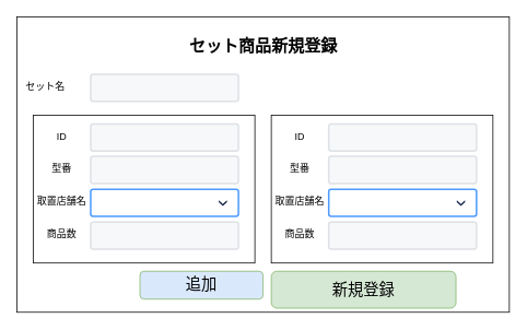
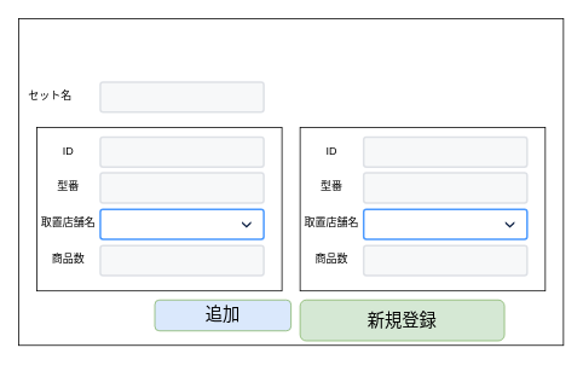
  <mxCell id="0" />
  <mxCell id="1" parent="0" />
  <mxCell id="2" value="" style="rounded=0;whiteSpace=wrap;html=1;" parent="1" vertex="1"><mxGeometry x="20" y="20" width="600" height="360" as="geometry" /></mxCell>
  <mxCell id="3" value="" style="rounded=0;whiteSpace=wrap;html=1;fillColor=none;" parent="1" vertex="1"><mxGeometry x="40" y="140" width="270" height="180" as="geometry" /></mxCell>
- <mxCell id="4" value="セット商品新規登録" style="text;html=1;strokeColor=none;fillColor=none;align=center;verticalAlign=middle;whiteSpace=wrap;rounded=0;fontColor=default;fontStyle=1;fontSize=20;" parent="1" vertex="1"><mxGeometry x="207.5" y="30" width="225" height="50" as="geometry" /></mxCell>
  <mxCell id="5" value="ID" style="text;html=1;strokeColor=none;fillColor=none;align=center;verticalAlign=middle;whiteSpace=wrap;rounded=0;" parent="1" vertex="1"><mxGeometry x="50" y="150.5" width="50" height="30" as="geometry" /></mxCell>
  <mxCell id="6" value="" style="rounded=1;arcSize=9;fillColor=#F7F8F9;align=left;spacingLeft=5;strokeColor=#DEE1E6;html=1;strokeWidth=2;fontSize=12" parent="1" vertex="1"><mxGeometry x="110" y="150.5" width="180" height="33" as="geometry" /></mxCell>
  <mxCell id="7" value="型番" style="text;html=1;strokeColor=none;fillColor=none;align=center;verticalAlign=middle;whiteSpace=wrap;rounded=0;" parent="1" vertex="1"><mxGeometry x="50" y="190" width="50" height="30" as="geometry" /></mxCell>
  <mxCell id="8" value="" style="rounded=1;arcSize=9;fillColor=#F7F8F9;align=left;spacingLeft=5;strokeColor=#DEE1E6;html=1;strokeWidth=2;fontSize=12" parent="1" vertex="1"><mxGeometry x="110" y="190" width="180" height="33" as="geometry" /></mxCell>
  <mxCell id="9" value="取置店舗名" style="text;html=1;strokeColor=none;fillColor=none;align=center;verticalAlign=middle;whiteSpace=wrap;rounded=0;" parent="1" vertex="1"><mxGeometry x="40" y="230" width="70" height="30" as="geometry" /></mxCell>
  <mxCell id="10" value="商品数" style="text;html=1;strokeColor=none;fillColor=none;align=center;verticalAlign=middle;whiteSpace=wrap;rounded=0;" parent="1" vertex="1"><mxGeometry x="45" y="270" width="60" height="30" as="geometry" /></mxCell>
  <mxCell id="11" value="" style="rounded=1;arcSize=9;fillColor=#ffffff;strokeColor=#4C9AFF;html=1;strokeWidth=2;spacingLeft=30;fontColor=#000000;align=left" parent="1" vertex="1"><mxGeometry x="110" y="230" width="180" height="33" as="geometry" /></mxCell>
  <mxCell id="12" value="" style="shape=step;whiteSpace=wrap;html=1;rounded=0;strokeColor=none;strokeWidth=2;fillColor=#0A1E43;gradientColor=none;fontFamily=Verdana;fontSize=14;fontColor=#000000;align=left;direction=south;size=0.65;" parent="11" vertex="1"><mxGeometry x="1" y="0.5" width="10" height="7" relative="1" as="geometry"><mxPoint x="-24" y="-3" as="offset" /></mxGeometry></mxCell>
  <mxCell id="13" value="" style="rounded=1;arcSize=9;fillColor=#F7F8F9;align=left;spacingLeft=5;strokeColor=#DEE1E6;html=1;strokeWidth=2;fontSize=12" parent="1" vertex="1"><mxGeometry x="110" y="270" width="180" height="33" as="geometry" /></mxCell>
  <mxCell id="14" value="&lt;span style=&quot;font-size: 19px&quot;&gt;新規登録&lt;/span&gt;" style="rounded=1;whiteSpace=wrap;html=1;align=center;labelBackgroundColor=none;fillColor=#d5e8d4;strokeColor=#82b366;" parent="1" vertex="1"><mxGeometry x="330" y="330" width="225" height="45" as="geometry" /></mxCell>
  <mxCell id="15" value="" style="rounded=0;whiteSpace=wrap;html=1;fillColor=none;" parent="1" vertex="1"><mxGeometry x="330" y="140" width="270" height="180" as="geometry" /></mxCell>
  <mxCell id="16" value="ID" style="text;html=1;strokeColor=none;fillColor=none;align=center;verticalAlign=middle;whiteSpace=wrap;rounded=0;" parent="1" vertex="1"><mxGeometry x="340" y="150.5" width="50" height="30" as="geometry" /></mxCell>
  <mxCell id="17" value="" style="rounded=1;arcSize=9;fillColor=#F7F8F9;align=left;spacingLeft=5;strokeColor=#DEE1E6;html=1;strokeWidth=2;fontSize=12" parent="1" vertex="1"><mxGeometry x="400" y="150.5" width="180" height="33" as="geometry" /></mxCell>
  <mxCell id="18" value="型番" style="text;html=1;strokeColor=none;fillColor=none;align=center;verticalAlign=middle;whiteSpace=wrap;rounded=0;" parent="1" vertex="1"><mxGeometry x="340" y="190" width="50" height="30" as="geometry" /></mxCell>
  <mxCell id="19" value="" style="rounded=1;arcSize=9;fillColor=#F7F8F9;align=left;spacingLeft=5;strokeColor=#DEE1E6;html=1;strokeWidth=2;fontSize=12" parent="1" vertex="1"><mxGeometry x="400" y="190" width="180" height="33" as="geometry" /></mxCell>
  <mxCell id="20" value="取置店舗名" style="text;html=1;strokeColor=none;fillColor=none;align=center;verticalAlign=middle;whiteSpace=wrap;rounded=0;" parent="1" vertex="1"><mxGeometry x="330" y="230" width="70" height="30" as="geometry" /></mxCell>
  <mxCell id="21" value="商品数" style="text;html=1;strokeColor=none;fillColor=none;align=center;verticalAlign=middle;whiteSpace=wrap;rounded=0;" parent="1" vertex="1"><mxGeometry x="335" y="270" width="60" height="30" as="geometry" /></mxCell>
  <mxCell id="22" value="" style="rounded=1;arcSize=9;fillColor=#ffffff;strokeColor=#4C9AFF;html=1;strokeWidth=2;spacingLeft=30;fontColor=#000000;align=left" parent="1" vertex="1"><mxGeometry x="400" y="230" width="180" height="33" as="geometry" /></mxCell>
  <mxCell id="23" value="" style="shape=step;whiteSpace=wrap;html=1;rounded=0;strokeColor=none;strokeWidth=2;fillColor=#0A1E43;gradientColor=none;fontFamily=Verdana;fontSize=14;fontColor=#000000;align=left;direction=south;size=0.65;" parent="22" vertex="1"><mxGeometry x="1" y="0.5" width="10" height="7" relative="1" as="geometry"><mxPoint x="-24" y="-3" as="offset" /></mxGeometry></mxCell>
  <mxCell id="24" value="" style="rounded=1;arcSize=9;fillColor=#F7F8F9;align=left;spacingLeft=5;strokeColor=#DEE1E6;html=1;strokeWidth=2;fontSize=12" parent="1" vertex="1"><mxGeometry x="400" y="270" width="180" height="33" as="geometry" /></mxCell>
  <mxCell id="25" value="&lt;span style=&quot;font-size: 19px&quot;&gt;追加&lt;/span&gt;" style="rounded=1;whiteSpace=wrap;html=1;align=center;labelBackgroundColor=none;fillColor=#dae8fc;strokeColor=#82b366;" parent="1" vertex="1"><mxGeometry x="170" y="330" width="150" height="34" as="geometry" /></mxCell>
  <mxCell id="26" value="セット名" style="text;html=1;strokeColor=none;fillColor=none;align=center;verticalAlign=middle;whiteSpace=wrap;rounded=0;" parent="1" vertex="1"><mxGeometry x="30" y="90" width="50" height="30" as="geometry" /></mxCell>
  <mxCell id="27" value="" style="rounded=1;arcSize=9;fillColor=#F7F8F9;align=left;spacingLeft=5;strokeColor=#DEE1E6;html=1;strokeWidth=2;fontSize=12" parent="1" vertex="1"><mxGeometry x="110" y="90" width="180" height="33" as="geometry" /></mxCell>
